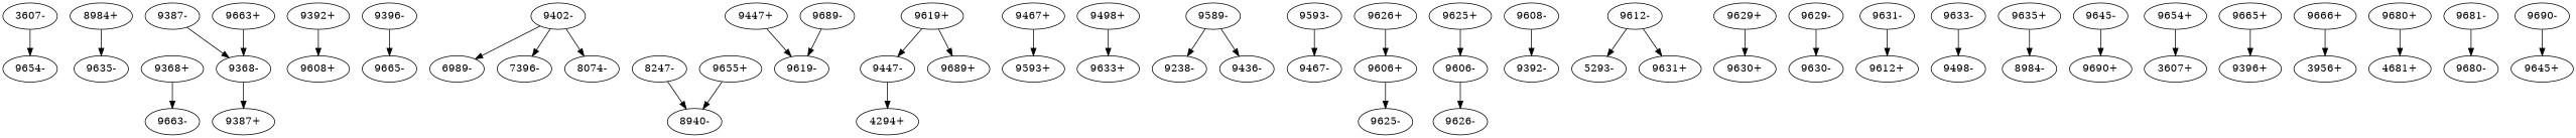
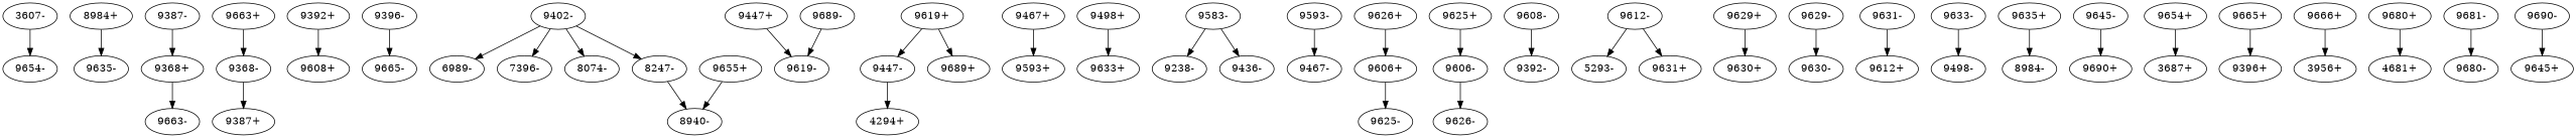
  digraph {
    k=96
    n=10
    s=1000
    edge [d=-215 e=43.6 n=12]
    "3607-"
    "9654-"
    "8984+"
    "9635-"
    "9368+"
    "9663-"
    "9368-"
    "9387+"
    "9387-"
    "9392+"
    "9608+"
    "9396-"
    "9665-"
    "9402-"
    "6989-"
    "7396-"
    "8074-"
    "8247-"
    "8940-"
    "9447+"
    "9619-"
    "9447-"
    "4294+"
    "9467+"
    "9593+"
    "9498+"
    "9633+"
-   "9589-"
+   "9589-" [label="9583-"]
    "9238-"
    "9436-"
    "9593-"
    "9467-"
    "9606+"
    "9625-"
    "9606-"
    "9626-"
    "9608-"
    "9392-"
    "9612-"
    "5293-"
    "9631+"
    "9619+"
    "9689+"
    "9625+"
    "9626+"
    "9629+"
    "9630+"
    "9629-"
    "9630-"
    "9631-"
    "9612+"
    "9633-"
    "9498-"
    "9635+"
    "8984-"
    "9645-"
    "9690+"
    "9654+"
-   "3607+"
+   "3607+" [label="3687+"]
    "9655+"
    "9663+"
    "9665+"
    "9396+"
    "9666+"
    "3956+"
    n66 [label="4681+"]
    "9680+"
    "9681-"
    "9680-"
    "9689-"
    "9690-"
    "9645+"
    "3607-" -> "9654-" [e=33.0 n=21]
    "8984+" -> "9635-" [d=-257 e=30.9 n=24]
    "9368+" -> "9663-" [d=-207 e=24.5 n=38]
    "9368-" -> "9387+" [d=-156 e=35.6 n=18]
-   "9387-" -> "9368-" [d=-156 e=35.6 n=18]
+   "9387-" -> "9368+" [d=-156 e=35.6 n=18]
    "9392+" -> "9608+" [d=-140 e=37.8 n=16]
    "9396-" -> "9665-" [d=-157 e=24.5 n=38]
    "9402-" -> "6989-" [d=-94 e=25.6 n=35]
    "9402-" -> "7396-" [d=-90 e=29.7 n=26]
    "9402-" -> "8074-" [d=-88 e=40.4 n=14]
+   "9402-" -> "8247-" [d=-30 e=47.8 n=10]
    "8247-" -> "8940-" [d=-338 e=34.7 n=19]
    "9447+" -> "9619-" [d=-9301]
    "9447-" -> "4294+" [d=-202 e=37.8 n=16]
    "9467+" -> "9593+" [d=-266 e=30.2 n=25]
    "9498+" -> "9633+" [d=-147 e=24.9 n=37]
    "9589-" -> "9238-" [d=-236 e=41.9 n=13]
    "9589-" -> "9436-" [d=-273 e=36.7 n=17]
    "9593-" -> "9467-" [d=-266 e=30.2 n=25]
    "9606+" -> "9625-" [d=-577 e=41.9 n=13]
    "9606-" -> "9626-" [d=-368 e=39.0 n=15]
    "9608-" -> "9392-" [d=-140 e=37.8 n=16]
    "9612-" -> "5293-" [d=-17839]
    "9612-" -> "9631+" [d=-17767 e=32.2 n=22]
    "9619+" -> "9447-" [d=-9301]
    "9619+" -> "9689+" [d=-9359]
    "9625+" -> "9606-" [d=-577 e=41.9 n=13]
    "9626+" -> "9606+" [d=-368 e=39.0 n=15]
    "9629+" -> "9630+" [d=-127581 e=31.5 n=23]
    "9629-" -> "9630-" [d=-127581 e=31.5 n=23]
    "9631-" -> "9612+" [d=-17767 e=32.2 n=22]
    "9633-" -> "9498-" [d=-147 e=24.9 n=37]
    "9635+" -> "8984-" [d=-257 e=30.9 n=24]
    "9645-" -> "9690+" [d=-186 e=26.3 n=33]
    "9654+" -> "3607+" [e=33.0 n=21]
    "9655+" -> "8940-" [d=-224 e=39.0 n=15]
    "9663+" -> "9368-" [d=-207 e=24.5 n=38]
    "9665+" -> "9396+" [d=-157 e=24.5 n=38]
    "9666+" -> "3956+" [d=-248 e=47.8 n=10]
    "9680+" -> n66 [d=-230 e=24.2 n=39]
    "9681-" -> "9680-" [d=-230 e=24.2 n=39]
    "9689-" -> "9619-" [d=-9359]
    "9690-" -> "9645+" [d=-186 e=26.3 n=33]
  }
